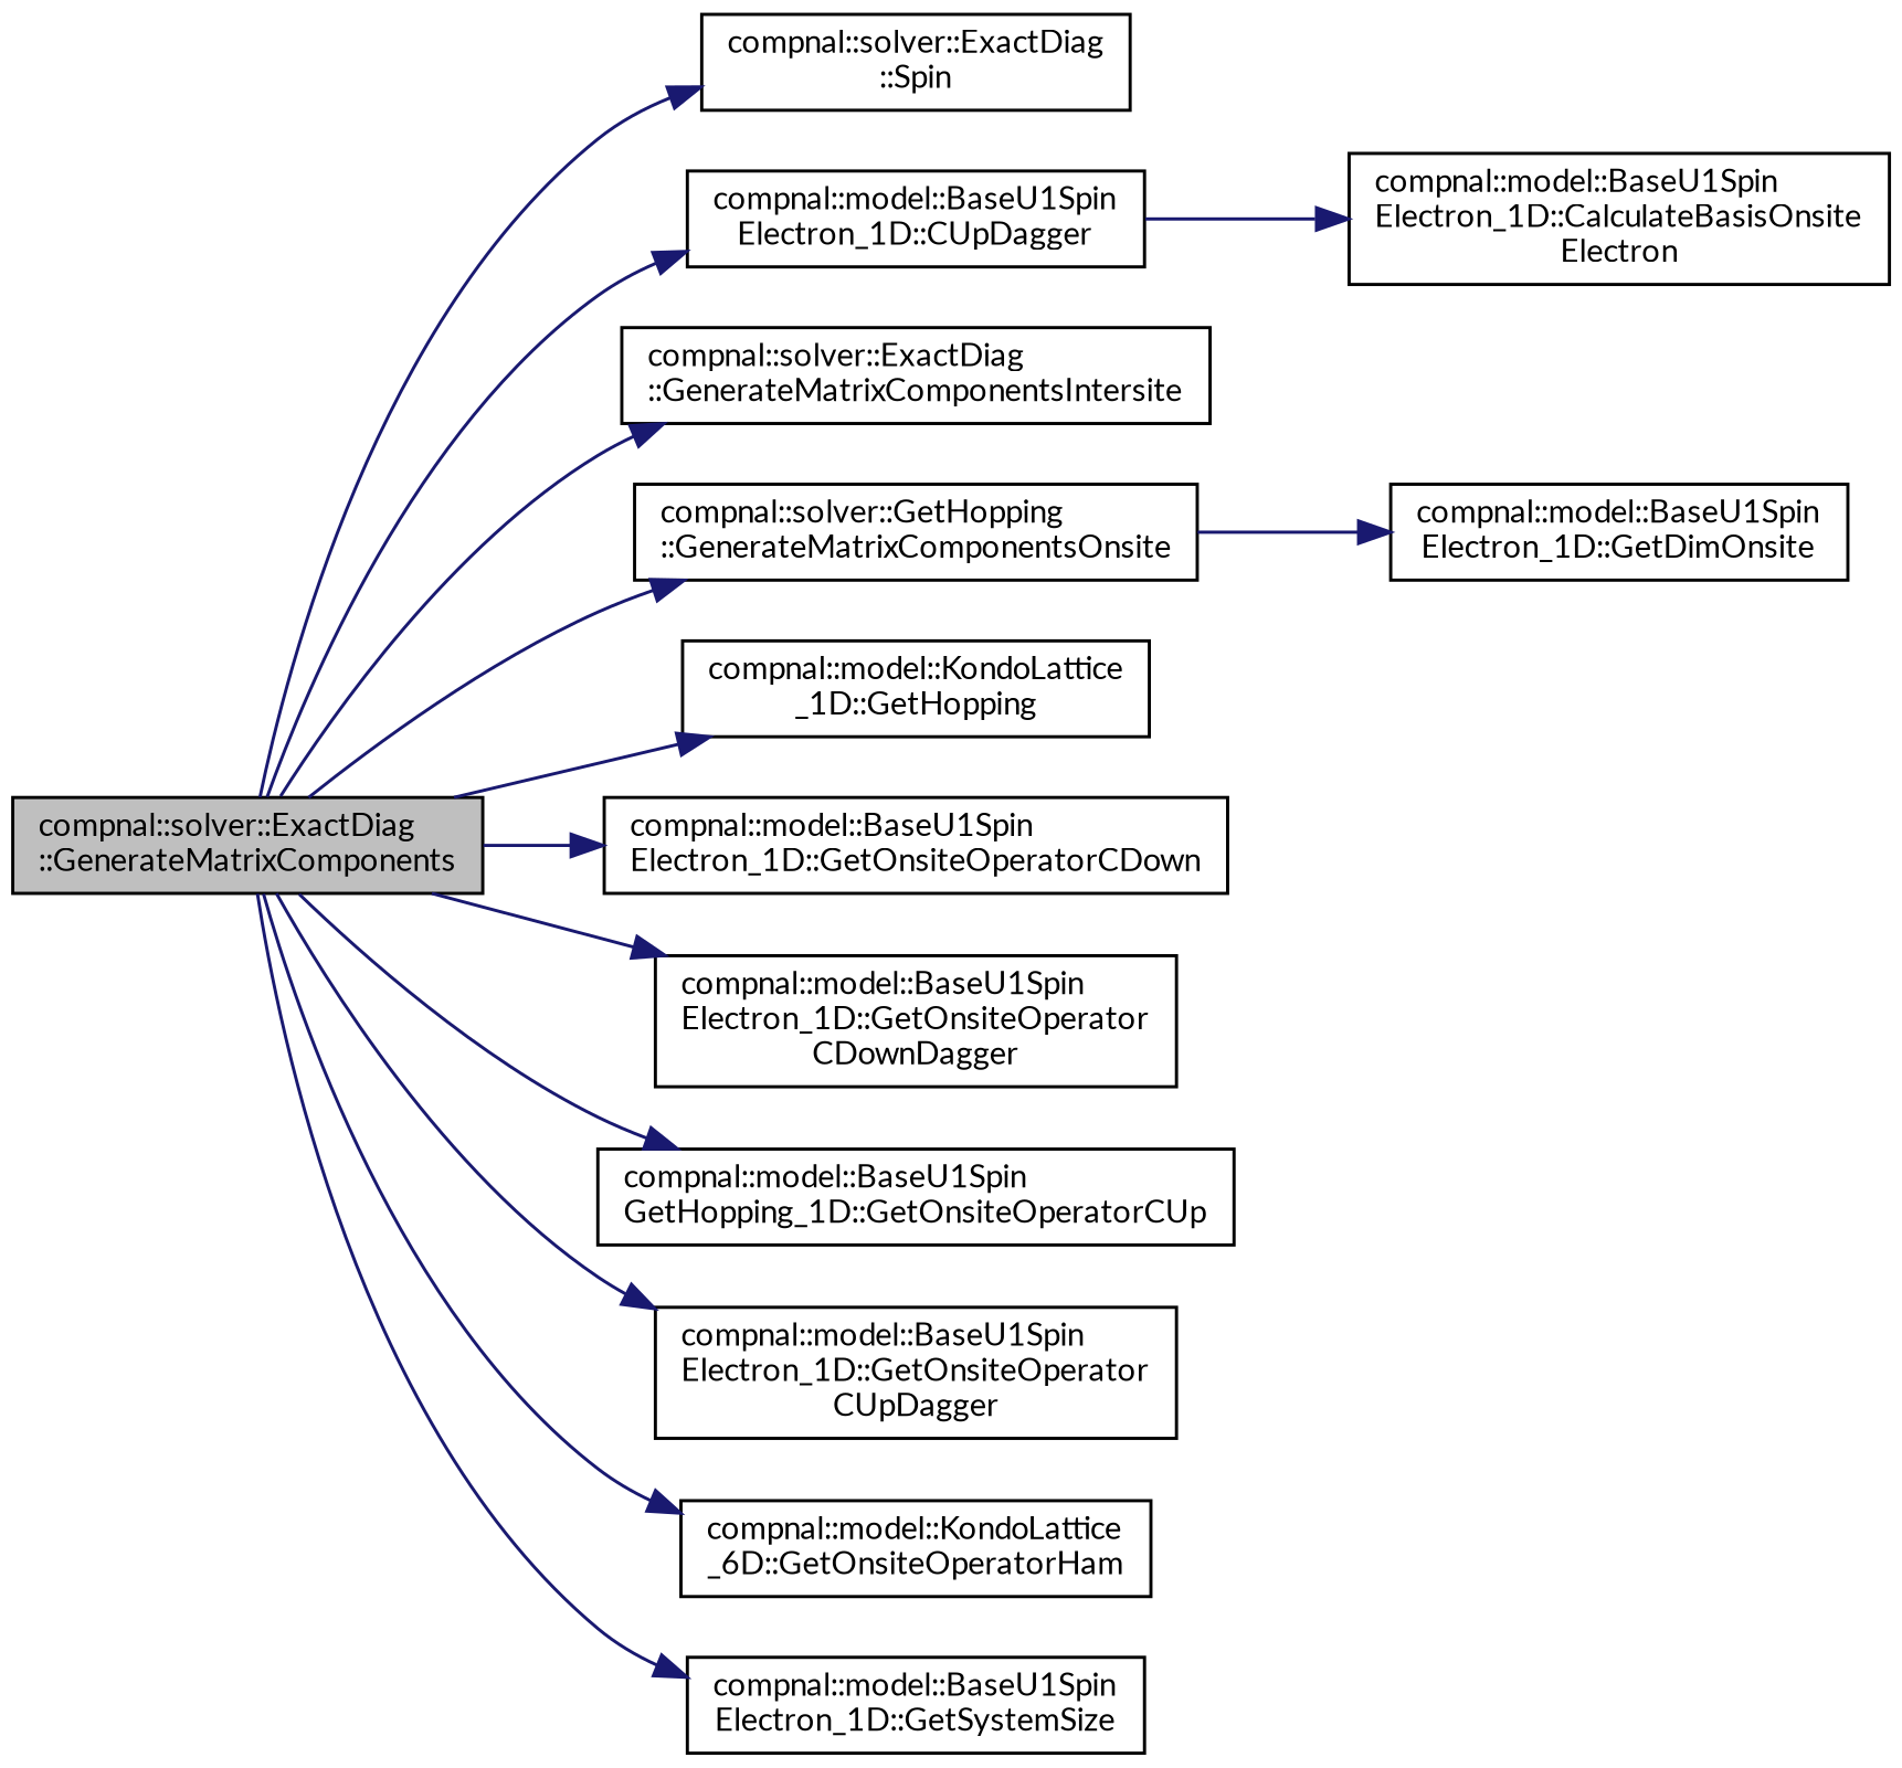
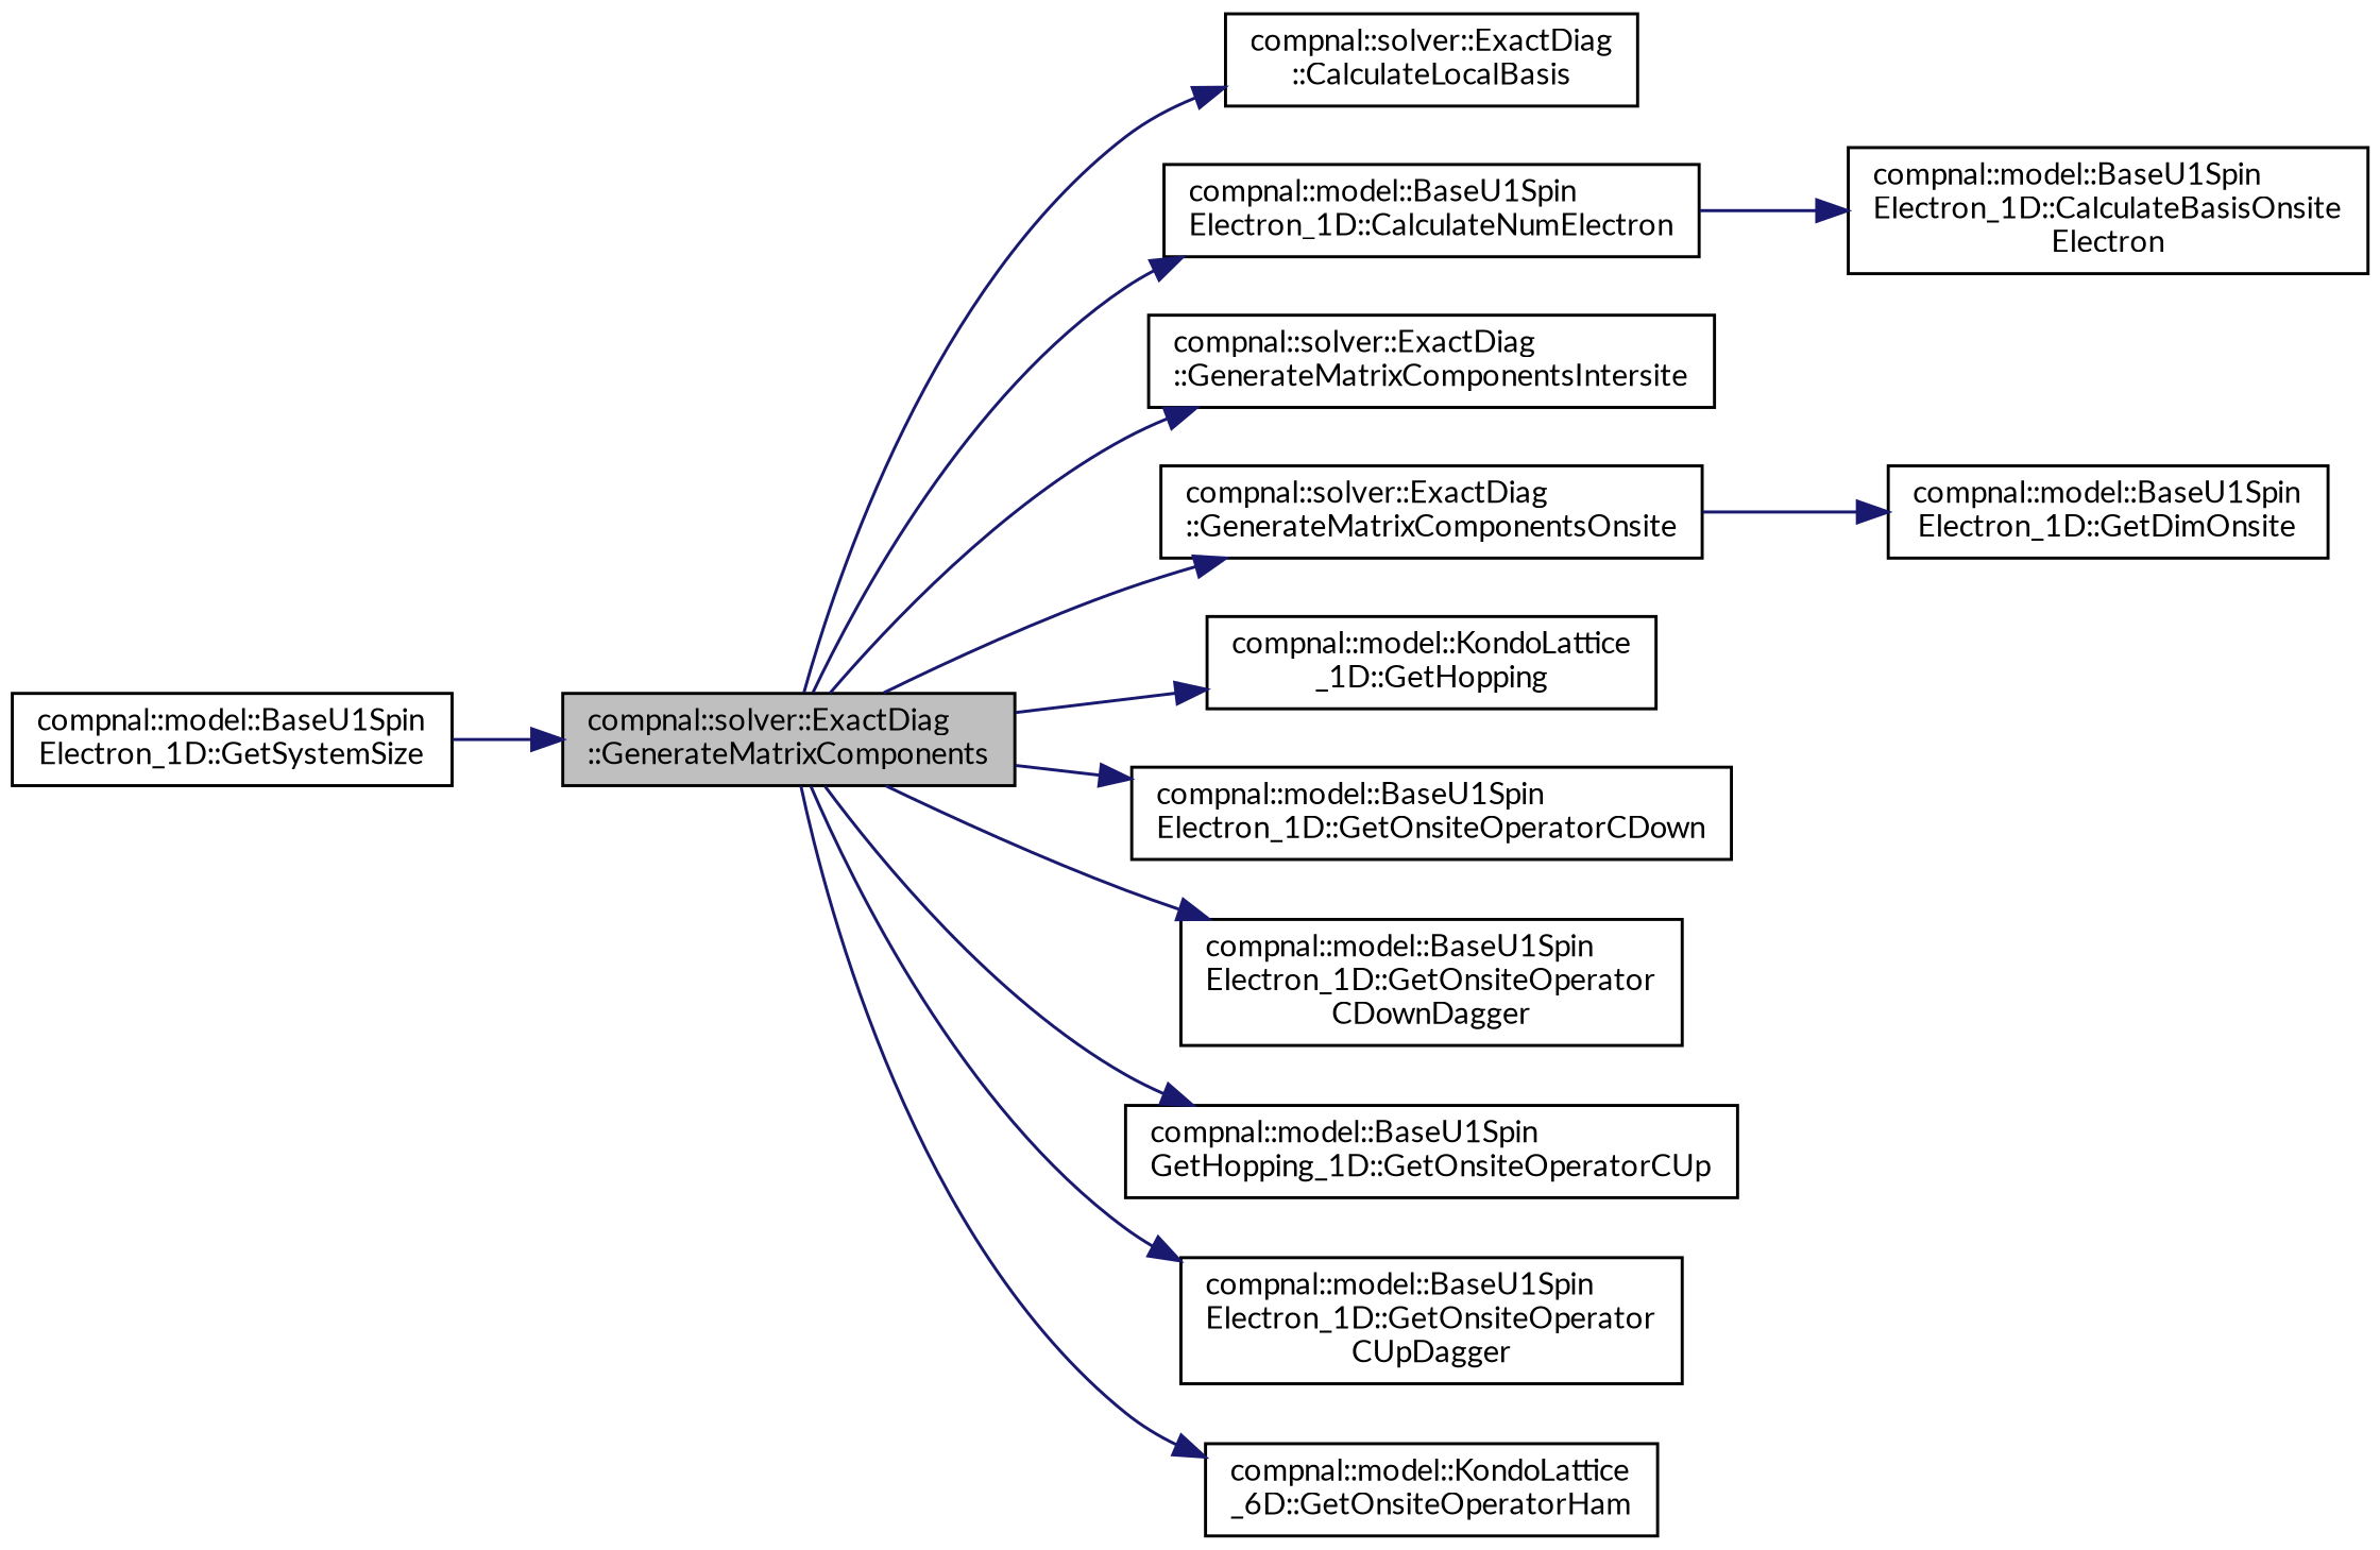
  digraph {
    fontname=Lato
    rankdir=LR
    node [color=black fillcolor=white fontname=Lato fontsize=10 shape=record style=filled]
    edge [color=midnightblue fontname=Lato fontsize=10 labelfontname=Helvetica labelfontsize=10 style=solid]
    n1 [fillcolor=grey75 fontcolor=black height=0.2 label="compnal::solver::ExactDiag\l::GenerateMatrixComponents" width=0.4]
-   n2 [height=0.2 label="compnal::solver::ExactDiag\l::Spin" width=0.4]
-   n3 [height=0.2 label="compnal::model::BaseU1Spin\lElectron_1D::CUpDagger" width=0.4]
+   n2 [height=0.2 label="compnal::solver::ExactDiag\l::CalculateLocalBasis" width=0.4]
+   n3 [height=0.2 label="compnal::model::BaseU1Spin\lElectron_1D::CalculateNumElectron" width=0.4]
    n4 [height=0.2 label="compnal::solver::ExactDiag\l::GenerateMatrixComponentsIntersite" width=0.4]
-   n5 [height=0.2 label="compnal::solver::GetHopping\l::GenerateMatrixComponentsOnsite" width=0.4]
+   n5 [height=0.2 label="compnal::solver::ExactDiag\l::GenerateMatrixComponentsOnsite" width=0.4]
    n6 [height=0.2 label="compnal::model::KondoLattice\l_1D::GetHopping" width=0.4]
    n7 [height=0.2 label="compnal::model::BaseU1Spin\lElectron_1D::GetOnsiteOperatorCDown" width=0.4]
    n8 [height=0.2 label="compnal::model::BaseU1Spin\lElectron_1D::GetOnsiteOperator\lCDownDagger" width=0.4]
    n9 [height=0.2 label="compnal::model::BaseU1Spin\lGetHopping_1D::GetOnsiteOperatorCUp" width=0.4]
    n10 [height=0.2 label="compnal::model::BaseU1Spin\lElectron_1D::GetOnsiteOperator\lCUpDagger" width=0.4]
    n11 [height=0.2 label="compnal::model::KondoLattice\l_6D::GetOnsiteOperatorHam" width=0.4]
    n12 [height=0.2 label="compnal::model::BaseU1Spin\lElectron_1D::GetSystemSize" width=0.4]
    n13 [height=0.2 label="compnal::model::BaseU1Spin\lElectron_1D::CalculateBasisOnsite\lElectron" width=0.4]
    n14 [height=0.2 label="compnal::model::BaseU1Spin\lElectron_1D::GetDimOnsite" width=0.4]
    n1 -> n2
    n1 -> n3
    n1 -> n4
    n1 -> n5
    n1 -> n6
    n1 -> n7
    n1 -> n8
    n1 -> n9
    n1 -> n10
    n1 -> n11
-   n1 -> n12
+   n12 -> n1
    n3 -> n13
    n5 -> n14
  }
